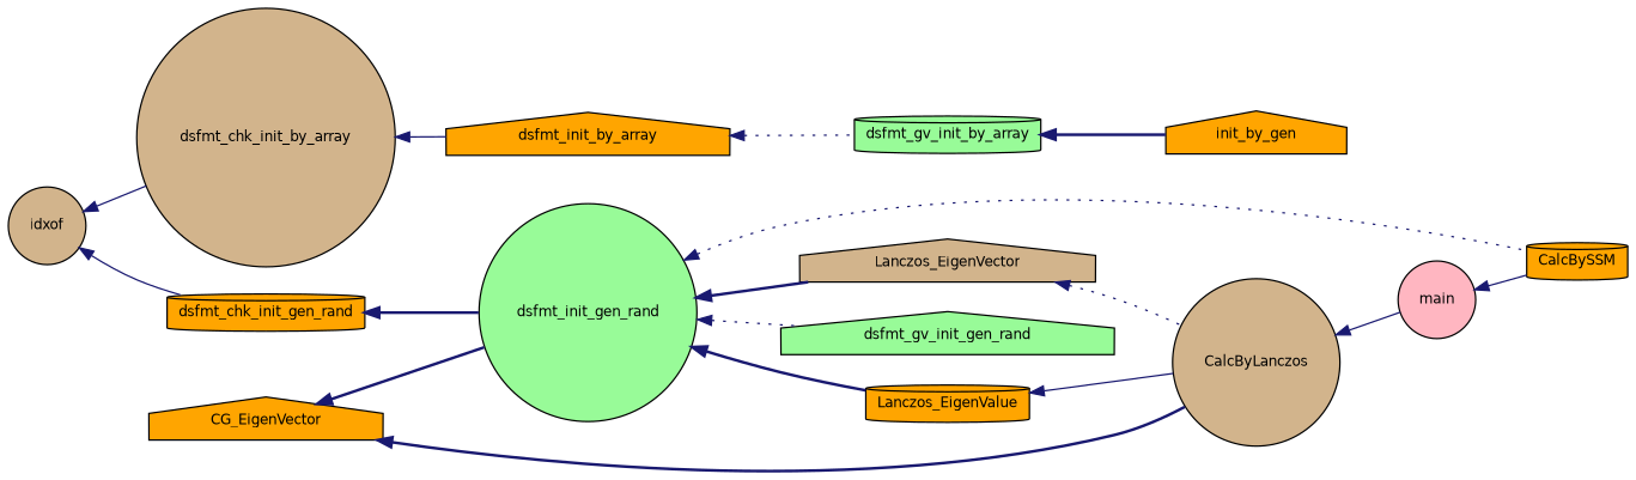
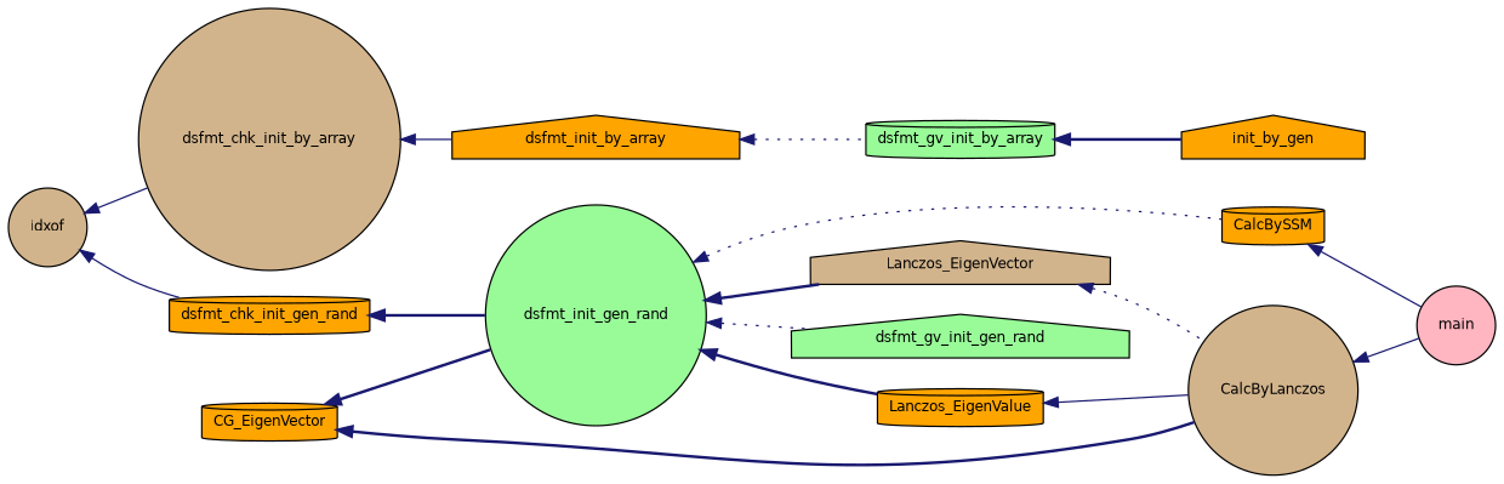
  digraph {
    rankdir=LR
    node [color=black fillcolor=orange fontname=Helvetica fontsize=10 shape=circle style=filled]
    edge [color=midnightblue dir=back fontname=Helvetica fontsize=10 labelfontname=Helvetica labelfontsize=10 style=solid]
    n1 [fillcolor=tan fontcolor=black height=0.2 label=idxof width=0.4]
    n2 [height=0.2 label=dsfmt_chk_init_gen_rand shape=cylinder width=0.4]
    n3 [fillcolor=tan height=0.2 label=dsfmt_chk_init_by_array width=0.4]
    n4 [fillcolor=palegreen height=0.2 label=dsfmt_init_gen_rand width=0.4]
    n5 [height=0.2 label=dsfmt_init_by_array shape=house width=0.4]
    n6 [height=0.2 label=CalcBySSM shape=cylinder width=0.4]
    n7 [fillcolor=palegreen height=0.2 label=dsfmt_gv_init_gen_rand shape=house width=0.4]
    n8 [height=0.2 label=Lanczos_EigenValue shape=cylinder width=0.4]
    n9 [fillcolor=tan height=0.2 label=Lanczos_EigenVector shape=house width=0.4]
    n10 [fillcolor=lightpink height=0.2 label=main width=0.4]
-   n11 [height=0.2 label=CG_EigenVector shape=house width=0.4]
+   n11 [height=0.2 label=CG_EigenVector shape=cylinder width=0.4]
    n12 [fillcolor=tan height=0.2 label=CalcByLanczos width=0.4]
    n13 [fillcolor=palegreen height=0.2 label=dsfmt_gv_init_by_array shape=cylinder width=0.4]
    n14 [height=0.2 label=init_by_gen shape=house width=0.4]
    n1 -> n2
    n1 -> n3
    n2 -> n4 [style=bold]
    n3 -> n5
    n4 -> n6 [style=dotted]
    n4 -> n7 [style=dotted]
    n4 -> n8 [style=bold]
    n4 -> n9 [style=bold]
    n5 -> n13 [style=dotted]
-   n10 -> n6
+   n6 -> n10
    n8 -> n12
    n9 -> n12 [style=dotted]
    n11 -> n4 [style=bold]
    n11 -> n12 [style=bold]
    n12 -> n10
    n13 -> n14 [style=bold]
  }
